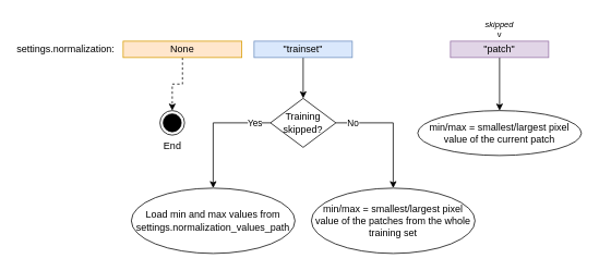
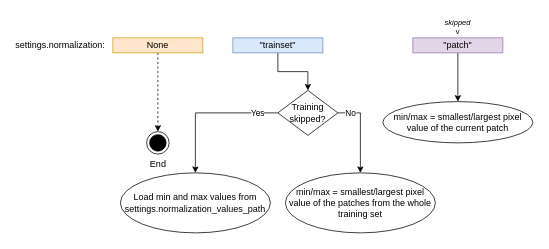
  <mxCell id="0" />
  <mxCell id="1" parent="0" />
  <mxCell id="2" style="edgeStyle=orthogonalEdgeStyle;rounded=0;orthogonalLoop=1;jettySize=auto;html=1;dashed=1;" edge="1" parent="1" source="3" target="14"><mxGeometry relative="1" as="geometry" /></mxCell>
- <mxCell id="3" value="None" style="rounded=0;whiteSpace=wrap;html=1;fillColor=#ffe6cc;strokeColor=#d79b00;" vertex="1" parent="1"><mxGeometry x="150" y="50" width="145" height="20" as="geometry" /></mxCell>
+ <mxCell id="3" value="None" style="rounded=0;whiteSpace=wrap;html=1;fillColor=#ffe6cc;strokeColor=#d79b00;" vertex="1" parent="1"><mxGeometry x="150" y="50" width="120" height="20" as="geometry" /></mxCell>
  <mxCell id="4" value="settings.normalization:" style="text;html=1;strokeColor=none;fillColor=none;align=center;verticalAlign=middle;whiteSpace=wrap;rounded=0;" vertex="1" parent="1"><mxGeometry x="20" y="50" width="120" height="20" as="geometry" /></mxCell>
  <mxCell id="5" style="edgeStyle=orthogonalEdgeStyle;rounded=0;orthogonalLoop=1;jettySize=auto;html=1;" edge="1" parent="1" source="6" target="13"><mxGeometry relative="1" as="geometry" /></mxCell>
  <mxCell id="6" value="&quot;trainset&quot;" style="rounded=0;whiteSpace=wrap;html=1;fillColor=#dae8fc;strokeColor=#6c8ebf;" vertex="1" parent="1"><mxGeometry x="310" y="50" width="120" height="20" as="geometry" /></mxCell>
  <mxCell id="7" style="edgeStyle=orthogonalEdgeStyle;rounded=0;orthogonalLoop=1;jettySize=auto;html=1;" edge="1" parent="1" source="8" target="17"><mxGeometry relative="1" as="geometry" /></mxCell>
  <mxCell id="8" value="&quot;patch&quot;" style="rounded=0;whiteSpace=wrap;html=1;fillColor=#e1d5e7;strokeColor=#9673a6;" vertex="1" parent="1"><mxGeometry x="550" y="50" width="120" height="20" as="geometry" /></mxCell>
  <mxCell id="9" style="edgeStyle=orthogonalEdgeStyle;rounded=0;orthogonalLoop=1;jettySize=auto;html=1;exitX=0;exitY=0.5;exitDx=0;exitDy=0;" edge="1" parent="1" source="13" target="15"><mxGeometry relative="1" as="geometry" /></mxCell>
  <mxCell id="10" value="Yes" style="edgeLabel;html=1;align=center;verticalAlign=middle;resizable=0;points=[];" vertex="1" connectable="0" parent="9"><mxGeometry x="-0.6" relative="1" as="geometry"><mxPoint x="10" as="offset" /></mxGeometry></mxCell>
  <mxCell id="11" style="edgeStyle=orthogonalEdgeStyle;rounded=0;orthogonalLoop=1;jettySize=auto;html=1;exitX=1;exitY=0.5;exitDx=0;exitDy=0;" edge="1" parent="1" source="13" target="16"><mxGeometry relative="1" as="geometry" /></mxCell>
  <mxCell id="12" value="No" style="edgeLabel;html=1;align=center;verticalAlign=middle;resizable=0;points=[];" vertex="1" connectable="0" parent="11"><mxGeometry x="-0.771" y="-1" relative="1" as="geometry"><mxPoint x="3" y="-1" as="offset" /></mxGeometry></mxCell>
- <mxCell id="13" value="Training skipped?" style="shape=rhombus;perimeter=rhombusPerimeter;whiteSpace=wrap;html=1;align=center;" vertex="1" parent="1"><mxGeometry x="330" y="120" width="80" height="60" as="geometry" /></mxCell>
- <mxCell id="14" value="End" style="ellipse;html=1;shape=endState;fillColor=#000000;strokeColor=#000000;labelPosition=center;verticalLabelPosition=bottom;align=center;verticalAlign=top;" vertex="1" parent="1"><mxGeometry x="195" y="135" width="30" height="30" as="geometry" /></mxCell>
+ <mxCell id="13" value="Training skipped?" style="shape=rhombus;perimeter=rhombusPerimeter;whiteSpace=wrap;html=1;align=center;" vertex="1" parent="1"><mxGeometry x="370" y="120" width="80" height="60" as="geometry" /></mxCell>
+ <mxCell id="14" value="End" style="ellipse;html=1;shape=endState;fillColor=#000000;strokeColor=#000000;labelPosition=center;verticalLabelPosition=bottom;align=center;verticalAlign=top;" vertex="1" parent="1"><mxGeometry x="195" y="175" width="30" height="30" as="geometry" /></mxCell>
  <mxCell id="15" value="Load min and max values from settings.normalization_values_path" style="ellipse;whiteSpace=wrap;html=1;" vertex="1" parent="1"><mxGeometry x="160" y="230" width="200" height="80" as="geometry" /></mxCell>
  <mxCell id="16" value="min/max = smallest/largest pixel value of the patches from the whole training set" style="ellipse;whiteSpace=wrap;html=1;" vertex="1" parent="1"><mxGeometry x="380" y="230" width="200" height="80" as="geometry" /></mxCell>
  <mxCell id="17" value="min/max = smallest/largest pixel value of the current patch" style="ellipse;whiteSpace=wrap;html=1;" vertex="1" parent="1"><mxGeometry x="510" y="135" width="200" height="55" as="geometry" /></mxCell>
  <mxCell id="18" value="&lt;div style=&quot;font-size: 10px;&quot;&gt;&lt;i style=&quot;font-size: 10px;&quot;&gt;skipped&lt;/i&gt;&lt;/div&gt;v" style="text;html=1;strokeColor=none;fillColor=none;align=center;verticalAlign=middle;whiteSpace=wrap;rounded=0;fontSize=10;spacing=2;" vertex="1" parent="1"><mxGeometry x="550" y="20" width="120" height="30" as="geometry" /></mxCell>
